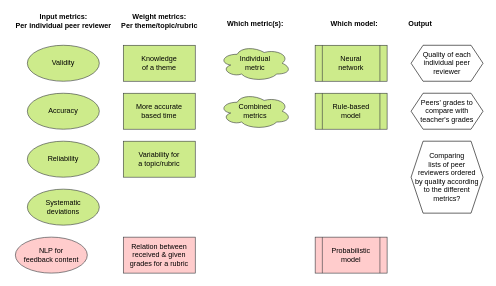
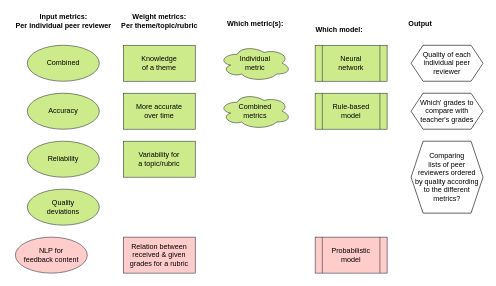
  <mxCell id="0" />
  <mxCell id="1" parent="0" />
  <mxCell id="2" value="Knowledge &lt;br&gt;of a theme" style="rounded=0;whiteSpace=wrap;html=1;fillColor=#cdeb8b;strokeColor=#36393d;" parent="1" vertex="1"><mxGeometry x="205" y="75" width="120" height="60" as="geometry" /></mxCell>
- <mxCell id="3" value="More accurate &lt;br&gt;based time" style="rounded=0;whiteSpace=wrap;html=1;fillColor=#cdeb8b;strokeColor=#36393d;" parent="1" vertex="1"><mxGeometry x="205" y="155" width="120" height="60" as="geometry" /></mxCell>
+ <mxCell id="3" value="More accurate &lt;br&gt;over time" style="rounded=0;whiteSpace=wrap;html=1;fillColor=#cdeb8b;strokeColor=#36393d;" parent="1" vertex="1"><mxGeometry x="205" y="155" width="120" height="60" as="geometry" /></mxCell>
  <mxCell id="4" value="Variability for &lt;br&gt;a topic/rubric" style="rounded=0;whiteSpace=wrap;html=1;fillColor=#cdeb8b;strokeColor=#36393d;" parent="1" vertex="1"><mxGeometry x="205" y="235" width="120" height="60" as="geometry" /></mxCell>
- <mxCell id="5" value="Systematic &lt;br&gt;deviations" style="ellipse;whiteSpace=wrap;html=1;fillColor=#cdeb8b;strokeColor=#36393d;" parent="1" vertex="1"><mxGeometry x="45" y="315" width="120" height="60" as="geometry" /></mxCell>
+ <mxCell id="5" value="Quality &lt;br&gt;deviations" style="ellipse;whiteSpace=wrap;html=1;fillColor=#cdeb8b;strokeColor=#36393d;" parent="1" vertex="1"><mxGeometry x="45" y="315" width="120" height="60" as="geometry" /></mxCell>
  <mxCell id="6" value="Reliability" style="ellipse;whiteSpace=wrap;html=1;fillColor=#cdeb8b;strokeColor=#36393d;" parent="1" vertex="1"><mxGeometry x="45" y="235" width="120" height="60" as="geometry" /></mxCell>
  <mxCell id="7" value="Accuracy" style="ellipse;whiteSpace=wrap;html=1;fillColor=#cdeb8b;strokeColor=#36393d;" parent="1" vertex="1"><mxGeometry x="45" y="155" width="120" height="60" as="geometry" /></mxCell>
- <mxCell id="8" value="Validity" style="ellipse;whiteSpace=wrap;html=1;fillColor=#cdeb8b;strokeColor=#36393d;" parent="1" vertex="1"><mxGeometry x="45" y="75" width="120" height="60" as="geometry" /></mxCell>
+ <mxCell id="8" value="Combined" style="ellipse;whiteSpace=wrap;html=1;fillColor=#cdeb8b;strokeColor=#36393d;" parent="1" vertex="1"><mxGeometry x="45" y="75" width="120" height="60" as="geometry" /></mxCell>
  <mxCell id="9" value="&lt;b&gt;Input metrics: &lt;br&gt;Per individual peer reviewer&lt;br&gt;&lt;/b&gt;" style="text;html=1;align=center;verticalAlign=middle;resizable=0;points=[];autosize=1;strokeColor=none;fillColor=none;" parent="1" vertex="1"><mxGeometry x="20" y="20" width="170" height="30" as="geometry" /></mxCell>
  <mxCell id="10" value="&lt;b&gt;Weight metrics: &lt;br&gt;Per theme/topic/rubric&lt;br&gt;&lt;/b&gt;" style="text;html=1;align=center;verticalAlign=middle;resizable=0;points=[];autosize=1;strokeColor=none;fillColor=none;" parent="1" vertex="1"><mxGeometry x="195" y="20" width="140" height="30" as="geometry" /></mxCell>
  <mxCell id="11" value="Individual &lt;br&gt;metric" style="ellipse;shape=cloud;whiteSpace=wrap;html=1;fillColor=#cdeb8b;strokeColor=#36393d;" parent="1" vertex="1"><mxGeometry x="365" y="75" width="120" height="60" as="geometry" /></mxCell>
  <mxCell id="12" value="Combined &lt;br&gt;metrics" style="ellipse;shape=cloud;whiteSpace=wrap;html=1;fillColor=#cdeb8b;strokeColor=#36393d;" parent="1" vertex="1"><mxGeometry x="365" y="155" width="120" height="60" as="geometry" /></mxCell>
  <mxCell id="13" value="NLP for &lt;br&gt;feedback content" style="ellipse;whiteSpace=wrap;html=1;fillColor=#ffcccc;strokeColor=#36393d;" parent="1" vertex="1"><mxGeometry x="25" y="395" width="120" height="60" as="geometry" /></mxCell>
  <mxCell id="14" value="Relation between received &amp;amp; given grades for a rubric" style="rounded=0;whiteSpace=wrap;html=1;fillColor=#ffcccc;strokeColor=#36393d;" parent="1" vertex="1"><mxGeometry x="205" y="395" width="120" height="60" as="geometry" /></mxCell>
  <mxCell id="15" value="&lt;b&gt;Which metric(s): &lt;br&gt;&lt;/b&gt;" style="text;html=1;align=center;verticalAlign=middle;resizable=0;points=[];autosize=1;strokeColor=none;fillColor=none;" parent="1" vertex="1"><mxGeometry x="370" y="30" width="110" height="20" as="geometry" /></mxCell>
  <mxCell id="16" value="&lt;b&gt;Output&lt;/b&gt;" style="text;html=1;align=center;verticalAlign=middle;resizable=0;points=[];autosize=1;strokeColor=none;fillColor=none;" parent="1" vertex="1"><mxGeometry x="675" y="30" width="50" height="20" as="geometry" /></mxCell>
- <mxCell id="17" value="&lt;b&gt;Which model: &lt;br&gt;&lt;/b&gt;" style="text;html=1;align=center;verticalAlign=middle;resizable=0;points=[];autosize=1;strokeColor=none;fillColor=none;" parent="1" vertex="1"><mxGeometry x="545" y="30" width="90" height="20" as="geometry" /></mxCell>
+ <mxCell id="17" value="&lt;b&gt;Which model: &lt;br&gt;&lt;/b&gt;" style="text;html=1;align=center;verticalAlign=middle;resizable=0;points=[];autosize=1;strokeColor=none;fillColor=none;" parent="1" vertex="1"><mxGeometry x="520" y="40" width="90" height="20" as="geometry" /></mxCell>
  <mxCell id="18" value="Neural &lt;br&gt;network" style="shape=process;whiteSpace=wrap;html=1;backgroundOutline=1;fillColor=#cdeb8b;strokeColor=#36393d;" parent="1" vertex="1"><mxGeometry x="525" y="75" width="120" height="60" as="geometry" /></mxCell>
  <mxCell id="19" value="Rule-based model" style="shape=process;whiteSpace=wrap;html=1;backgroundOutline=1;fillColor=#cdeb8b;strokeColor=#36393d;" parent="1" vertex="1"><mxGeometry x="525" y="155" width="120" height="60" as="geometry" /></mxCell>
  <mxCell id="20" value="Probabilistic&lt;br&gt;model" style="shape=process;whiteSpace=wrap;html=1;backgroundOutline=1;fillColor=#ffcccc;strokeColor=#36393d;" parent="1" vertex="1"><mxGeometry x="525" y="395" width="120" height="60" as="geometry" /></mxCell>
  <mxCell id="21" value="Quality of each&lt;br&gt;individual peer reviewer" style="shape=hexagon;perimeter=hexagonPerimeter2;whiteSpace=wrap;html=1;fixedSize=1;size=20;" parent="1" vertex="1"><mxGeometry x="685" y="75" width="120" height="60" as="geometry" /></mxCell>
- <mxCell id="22" value="Peers' grades to compare with teacher's grades" style="shape=hexagon;perimeter=hexagonPerimeter2;whiteSpace=wrap;html=1;fixedSize=1;size=20;" parent="1" vertex="1"><mxGeometry x="685" y="155" width="120" height="60" as="geometry" /></mxCell>
+ <mxCell id="22" value="Which' grades to compare with teacher's grades" style="shape=hexagon;perimeter=hexagonPerimeter2;whiteSpace=wrap;html=1;fixedSize=1;size=20;" parent="1" vertex="1"><mxGeometry x="685" y="155" width="120" height="60" as="geometry" /></mxCell>
  <mxCell id="23" value="Comparing &lt;br&gt;lists of peer &lt;br&gt;reviewers ordered &lt;br&gt;by quality according &lt;br&gt;to the different metrics? " style="shape=hexagon;perimeter=hexagonPerimeter2;whiteSpace=wrap;html=1;fixedSize=1;size=20;" vertex="1" parent="1"><mxGeometry x="685" y="235" width="120" height="120" as="geometry" /></mxCell>
